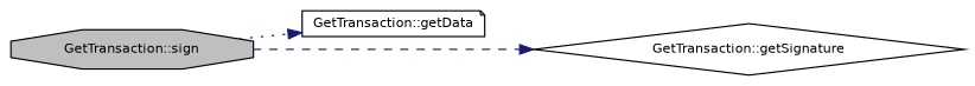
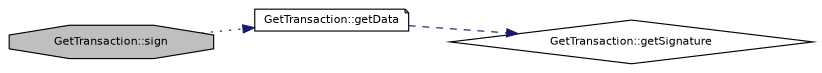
  digraph {
    rankdir=LR
    node [color=black fillcolor=white fontname=Helvetica fontsize=10 style=filled]
    edge [color=midnightblue fontname=Helvetica fontsize=10 labelfontname=Helvetica labelfontsize=10]
    n1 [fillcolor=grey75 fontcolor=black height=0.2 label="GetTransaction::sign" shape=octagon width=0.4]
    n2 [height=0.2 label="GetTransaction::getData" shape=note width=0.4]
    n3 [height=0.2 label="GetTransaction::getSignature" shape=diamond width=0.4]
    n1 -> n2 [style=dotted]
-   n1 -> n3 [style=dashed]
+   n2 -> n3 [style=dashed]
  }
